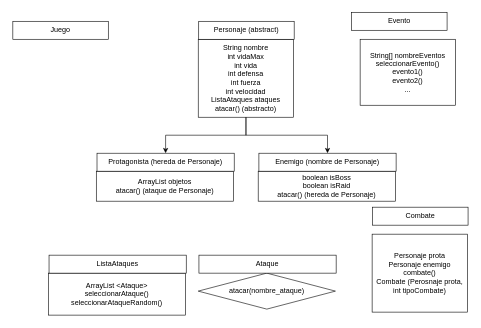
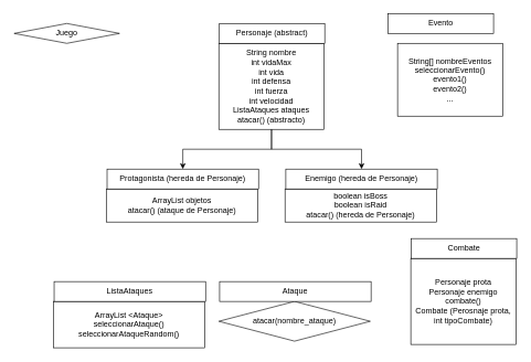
  <mxCell id="0" />
  <mxCell id="1" parent="0" />
  <mxCell id="2" value="" style="group" parent="1" vertex="1" connectable="0"><mxGeometry x="330" y="35" width="160" height="190" as="geometry" /></mxCell>
  <mxCell id="3" value="" style="group" parent="2" vertex="1" connectable="0"><mxGeometry width="160" height="190" as="geometry" /></mxCell>
  <mxCell id="4" value="&lt;div&gt;String nombre&lt;/div&gt;&lt;div&gt;int vidaMax&lt;/div&gt;&lt;div&gt;int vida&lt;/div&gt;&lt;div&gt;int defensa&lt;/div&gt;&lt;div&gt;int fuerza&lt;/div&gt;&lt;div&gt;int velocidad&lt;/div&gt;&lt;div&gt;ListaAtaques ataques&lt;/div&gt;&lt;div&gt;atacar() (abstracto)&lt;/div&gt;" style="rounded=0;whiteSpace=wrap;html=1;" parent="3" vertex="1"><mxGeometry y="30" width="159.16" height="130" as="geometry" /></mxCell>
  <mxCell id="5" value="Personaje (abstract)" style="rounded=0;whiteSpace=wrap;html=1;" parent="3" vertex="1"><mxGeometry x="0.838" width="159.162" height="30" as="geometry" /></mxCell>
  <mxCell id="6" value="" style="group" parent="1" vertex="1" connectable="0"><mxGeometry x="160" y="255" width="230" height="190" as="geometry" /></mxCell>
  <mxCell id="7" value="" style="group" parent="6" vertex="1" connectable="0"><mxGeometry width="230" height="190" as="geometry" /></mxCell>
  <mxCell id="8" value="&lt;div&gt;ArrayList objetos&lt;/div&gt;&lt;div&gt;atacar() (ataque de Personaje)&lt;/div&gt;" style="rounded=0;whiteSpace=wrap;html=1;" parent="7" vertex="1"><mxGeometry y="30" width="228.79" height="50" as="geometry" /></mxCell>
  <mxCell id="9" value="Protagonista (hereda de Personaje)" style="rounded=0;whiteSpace=wrap;html=1;" parent="7" vertex="1"><mxGeometry x="1.204" width="228.796" height="30" as="geometry" /></mxCell>
  <mxCell id="10" value="&lt;div&gt;boolean isBoss&lt;/div&gt;&lt;div&gt;boolean isRaid&lt;/div&gt;&lt;div&gt;atacar() (hereda de Personaje)&lt;/div&gt;" style="rounded=0;whiteSpace=wrap;html=1;" parent="1" vertex="1"><mxGeometry x="430" y="285" width="228.79" height="50" as="geometry" /></mxCell>
- <mxCell id="11" value="Enemigo (nombre de Personaje)" style="rounded=0;whiteSpace=wrap;html=1;" parent="1" vertex="1"><mxGeometry x="431.204" y="255" width="228.796" height="30" as="geometry" /></mxCell>
+ <mxCell id="11" value="Enemigo (hereda de Personaje)" style="rounded=0;whiteSpace=wrap;html=1;" parent="1" vertex="1"><mxGeometry x="431.204" y="255" width="228.796" height="30" as="geometry" /></mxCell>
  <mxCell id="12" style="edgeStyle=orthogonalEdgeStyle;rounded=0;orthogonalLoop=1;jettySize=auto;html=1;entryX=0.5;entryY=0;entryDx=0;entryDy=0;" parent="1" source="4" target="9" edge="1"><mxGeometry relative="1" as="geometry" /></mxCell>
  <mxCell id="13" style="edgeStyle=orthogonalEdgeStyle;rounded=0;orthogonalLoop=1;jettySize=auto;html=1;entryX=0.5;entryY=0;entryDx=0;entryDy=0;" parent="1" source="4" target="11" edge="1"><mxGeometry relative="1" as="geometry" /></mxCell>
  <mxCell id="14" value="ArrayList &amp;lt;Ataque&amp;gt;&lt;div&gt;seleccionarAtaque()&lt;/div&gt;&lt;div&gt;seleccionarAtaqueRandom()&lt;/div&gt;" style="rounded=0;whiteSpace=wrap;html=1;" parent="1" vertex="1"><mxGeometry x="80" y="455" width="228.79" height="70" as="geometry" /></mxCell>
  <mxCell id="15" value="ListaAtaques" style="rounded=0;whiteSpace=wrap;html=1;" parent="1" vertex="1"><mxGeometry x="81.204" y="425" width="228.796" height="30" as="geometry" /></mxCell>
  <mxCell id="16" value="String[] nombreEventos&lt;div&gt;seleccionarEvento()&lt;/div&gt;&lt;div&gt;evento1()&lt;/div&gt;&lt;div&gt;evento2()&lt;/div&gt;&lt;div&gt;...&lt;/div&gt;" style="rounded=0;whiteSpace=wrap;html=1;" parent="1" vertex="1"><mxGeometry x="600" y="65" width="159.16" height="110" as="geometry" /></mxCell>
  <mxCell id="17" value="Evento" style="rounded=0;whiteSpace=wrap;html=1;" parent="1" vertex="1"><mxGeometry x="585.838" y="20" width="159.162" height="30" as="geometry" /></mxCell>
  <mxCell id="18" value="atacar(nombre_ataque)" style="rhombus;whiteSpace=wrap;html=1;" parent="1" vertex="1"><mxGeometry x="330" y="455" width="228.79" height="60" as="geometry" /></mxCell>
  <mxCell id="19" value="Ataque" style="rounded=0;whiteSpace=wrap;html=1;" parent="1" vertex="1"><mxGeometry x="331.204" y="425" width="228.796" height="30" as="geometry" /></mxCell>
- <mxCell id="20" value="Juego" style="rounded=0;whiteSpace=wrap;html=1;" parent="1" vertex="1"><mxGeometry x="20.838" y="35" width="159.162" height="30" as="geometry" /></mxCell>
+ <mxCell id="20" value="Juego" style="rhombus;whiteSpace=wrap;html=1;" parent="1" vertex="1"><mxGeometry x="20.838" y="35" width="159.162" height="30" as="geometry" /></mxCell>
  <mxCell id="21" value="&lt;div&gt;Personaje prota&lt;/div&gt;&lt;div&gt;Personaje enemigo&lt;/div&gt;combate()&lt;div&gt;Combate (Perosnaje prota, int tipoCombate)&lt;/div&gt;" style="rounded=0;whiteSpace=wrap;html=1;" parent="1" vertex="1"><mxGeometry x="620" y="390" width="159.16" height="130" as="geometry" /></mxCell>
- <mxCell id="22" value="Combate" style="rounded=0;whiteSpace=wrap;html=1;" parent="1" vertex="1"><mxGeometry x="620.838" y="345" width="159.162" height="30" as="geometry" /></mxCell>
+ <mxCell id="22" value="Combate" style="rounded=0;whiteSpace=wrap;html=1;" parent="1" vertex="1"><mxGeometry x="620.838" y="360" width="159.162" height="30" as="geometry" /></mxCell>
